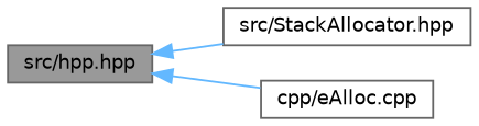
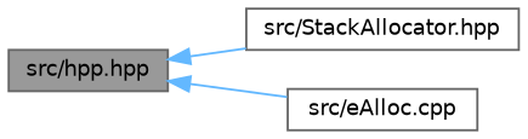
  digraph {
    rankdir=LR
    node [color=grey40 fillcolor=white fontname=Helvetica fontsize=10 shape=box style=filled]
    edge [color=steelblue1 dir=back fontname=Helvetica fontsize=10 labelfontname=Helvetica labelfontsize=10 style=solid]
    n1 [color=gray40 fillcolor=grey60 fontcolor=black height=0.2 label="src/hpp.hpp" width=0.4]
    n2 [height=0.2 label="src/StackAllocator.hpp" width=0.4]
-   n3 [height=0.2 label="cpp/eAlloc.cpp" width=0.4]
+   n3 [height=0.2 label="src/eAlloc.cpp" width=0.4]
    n1 -> n2
    n1 -> n3
  }
